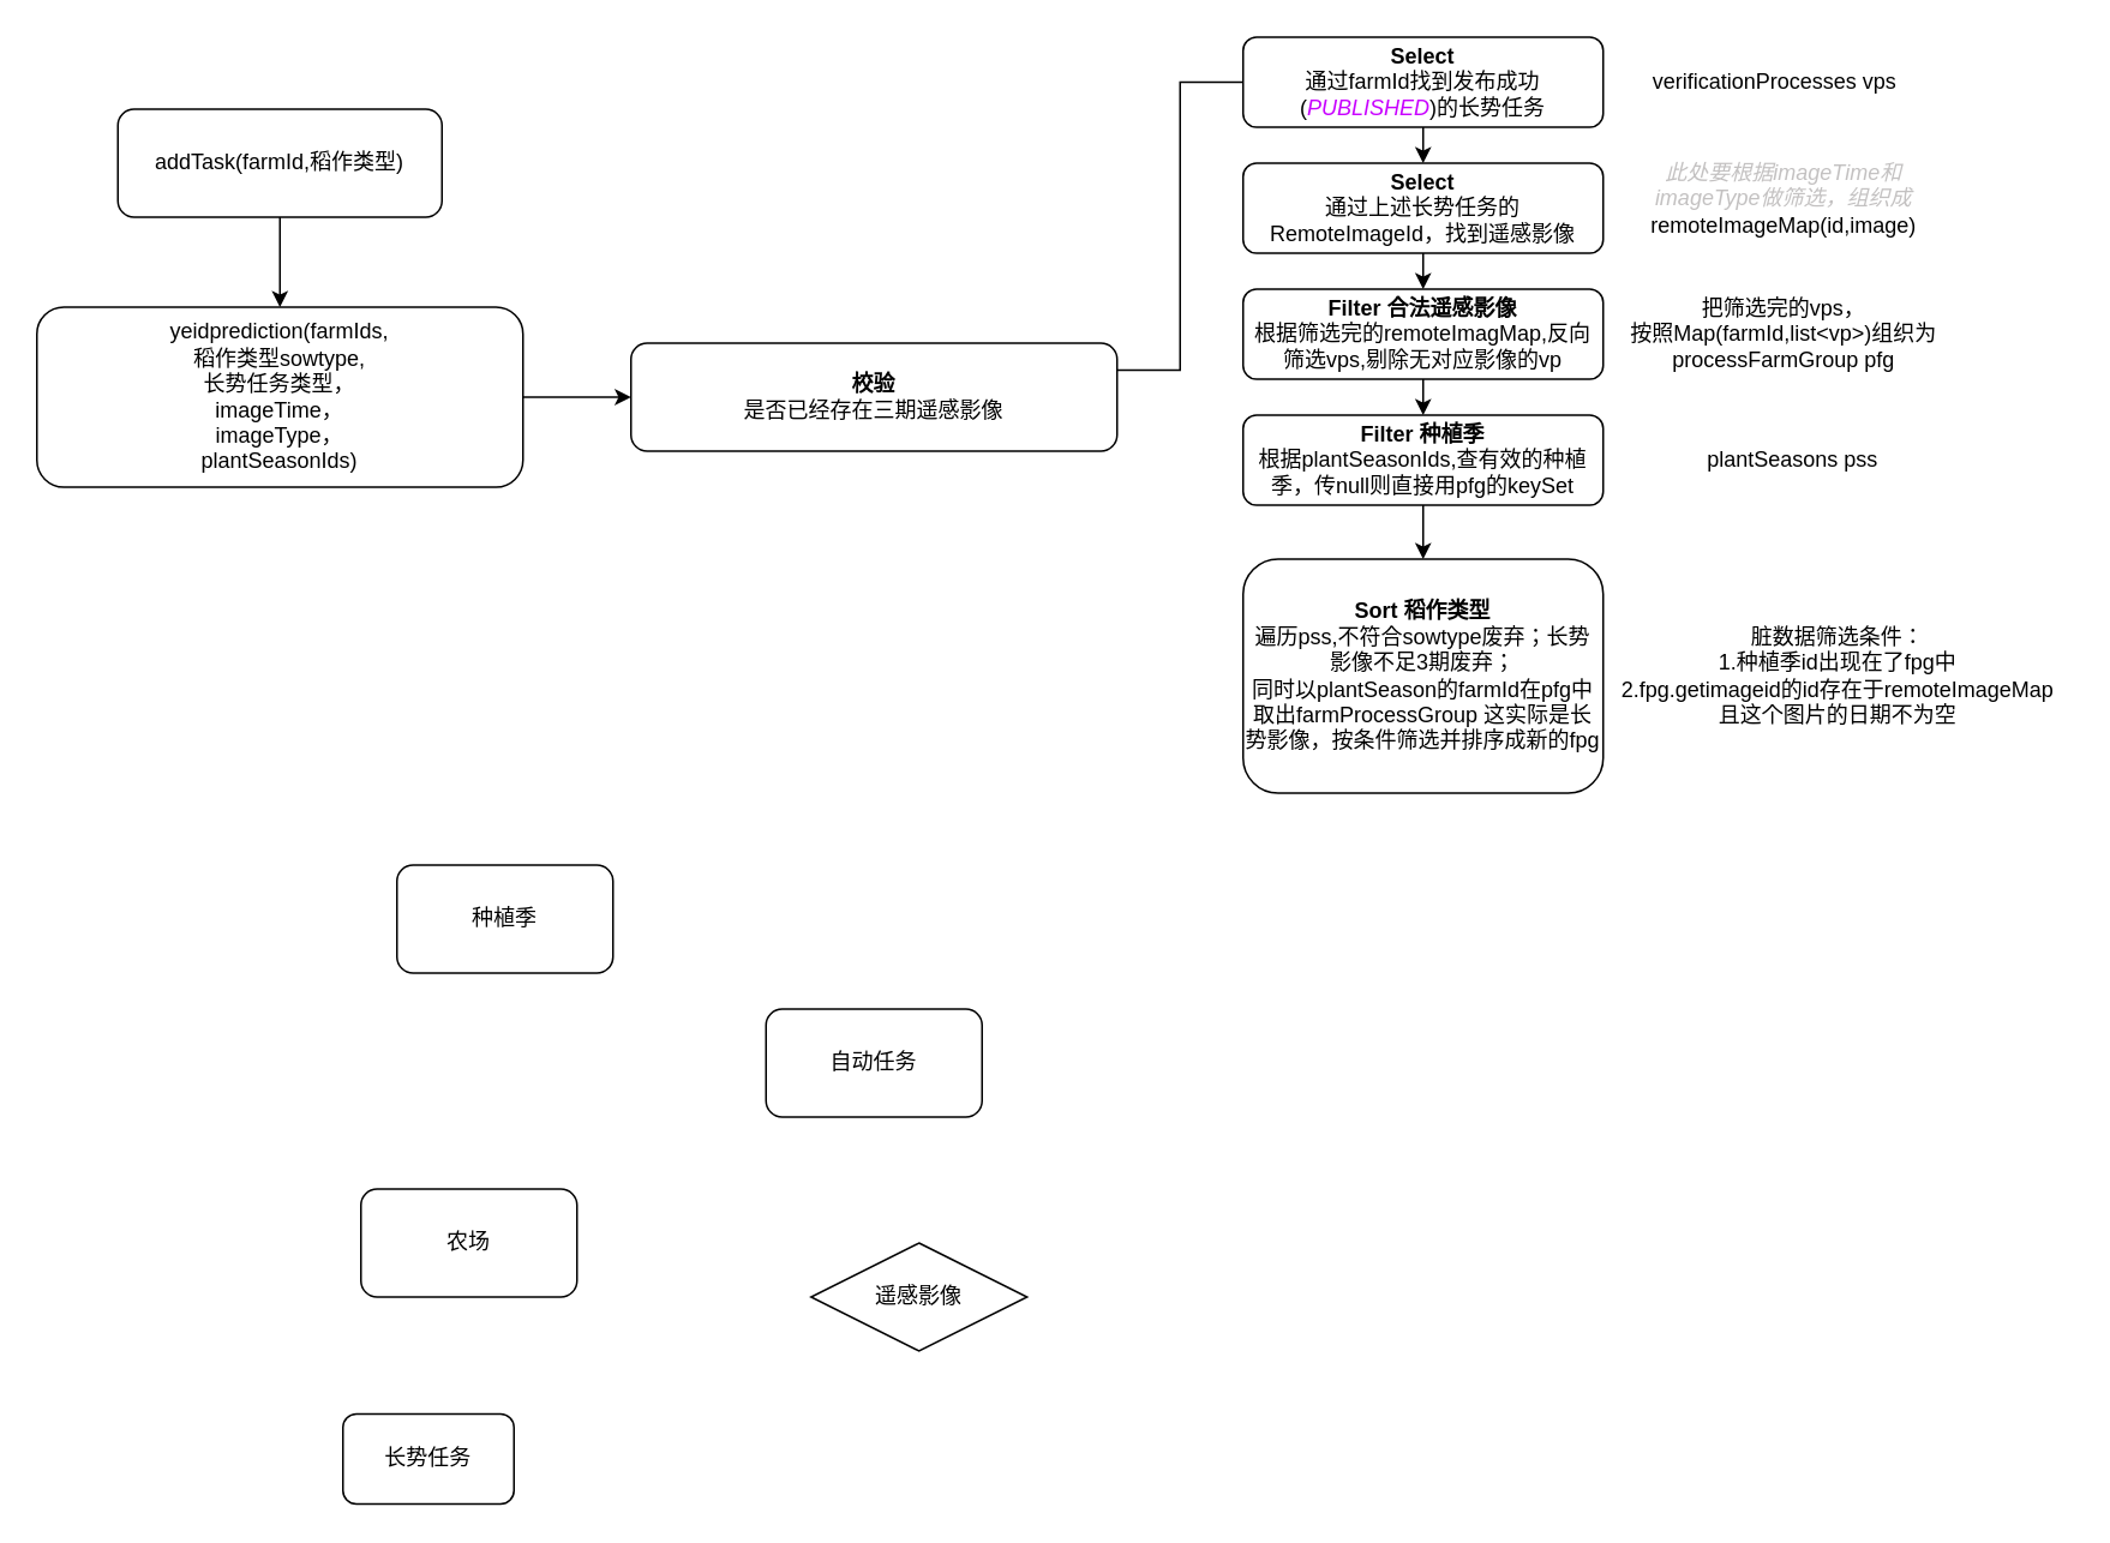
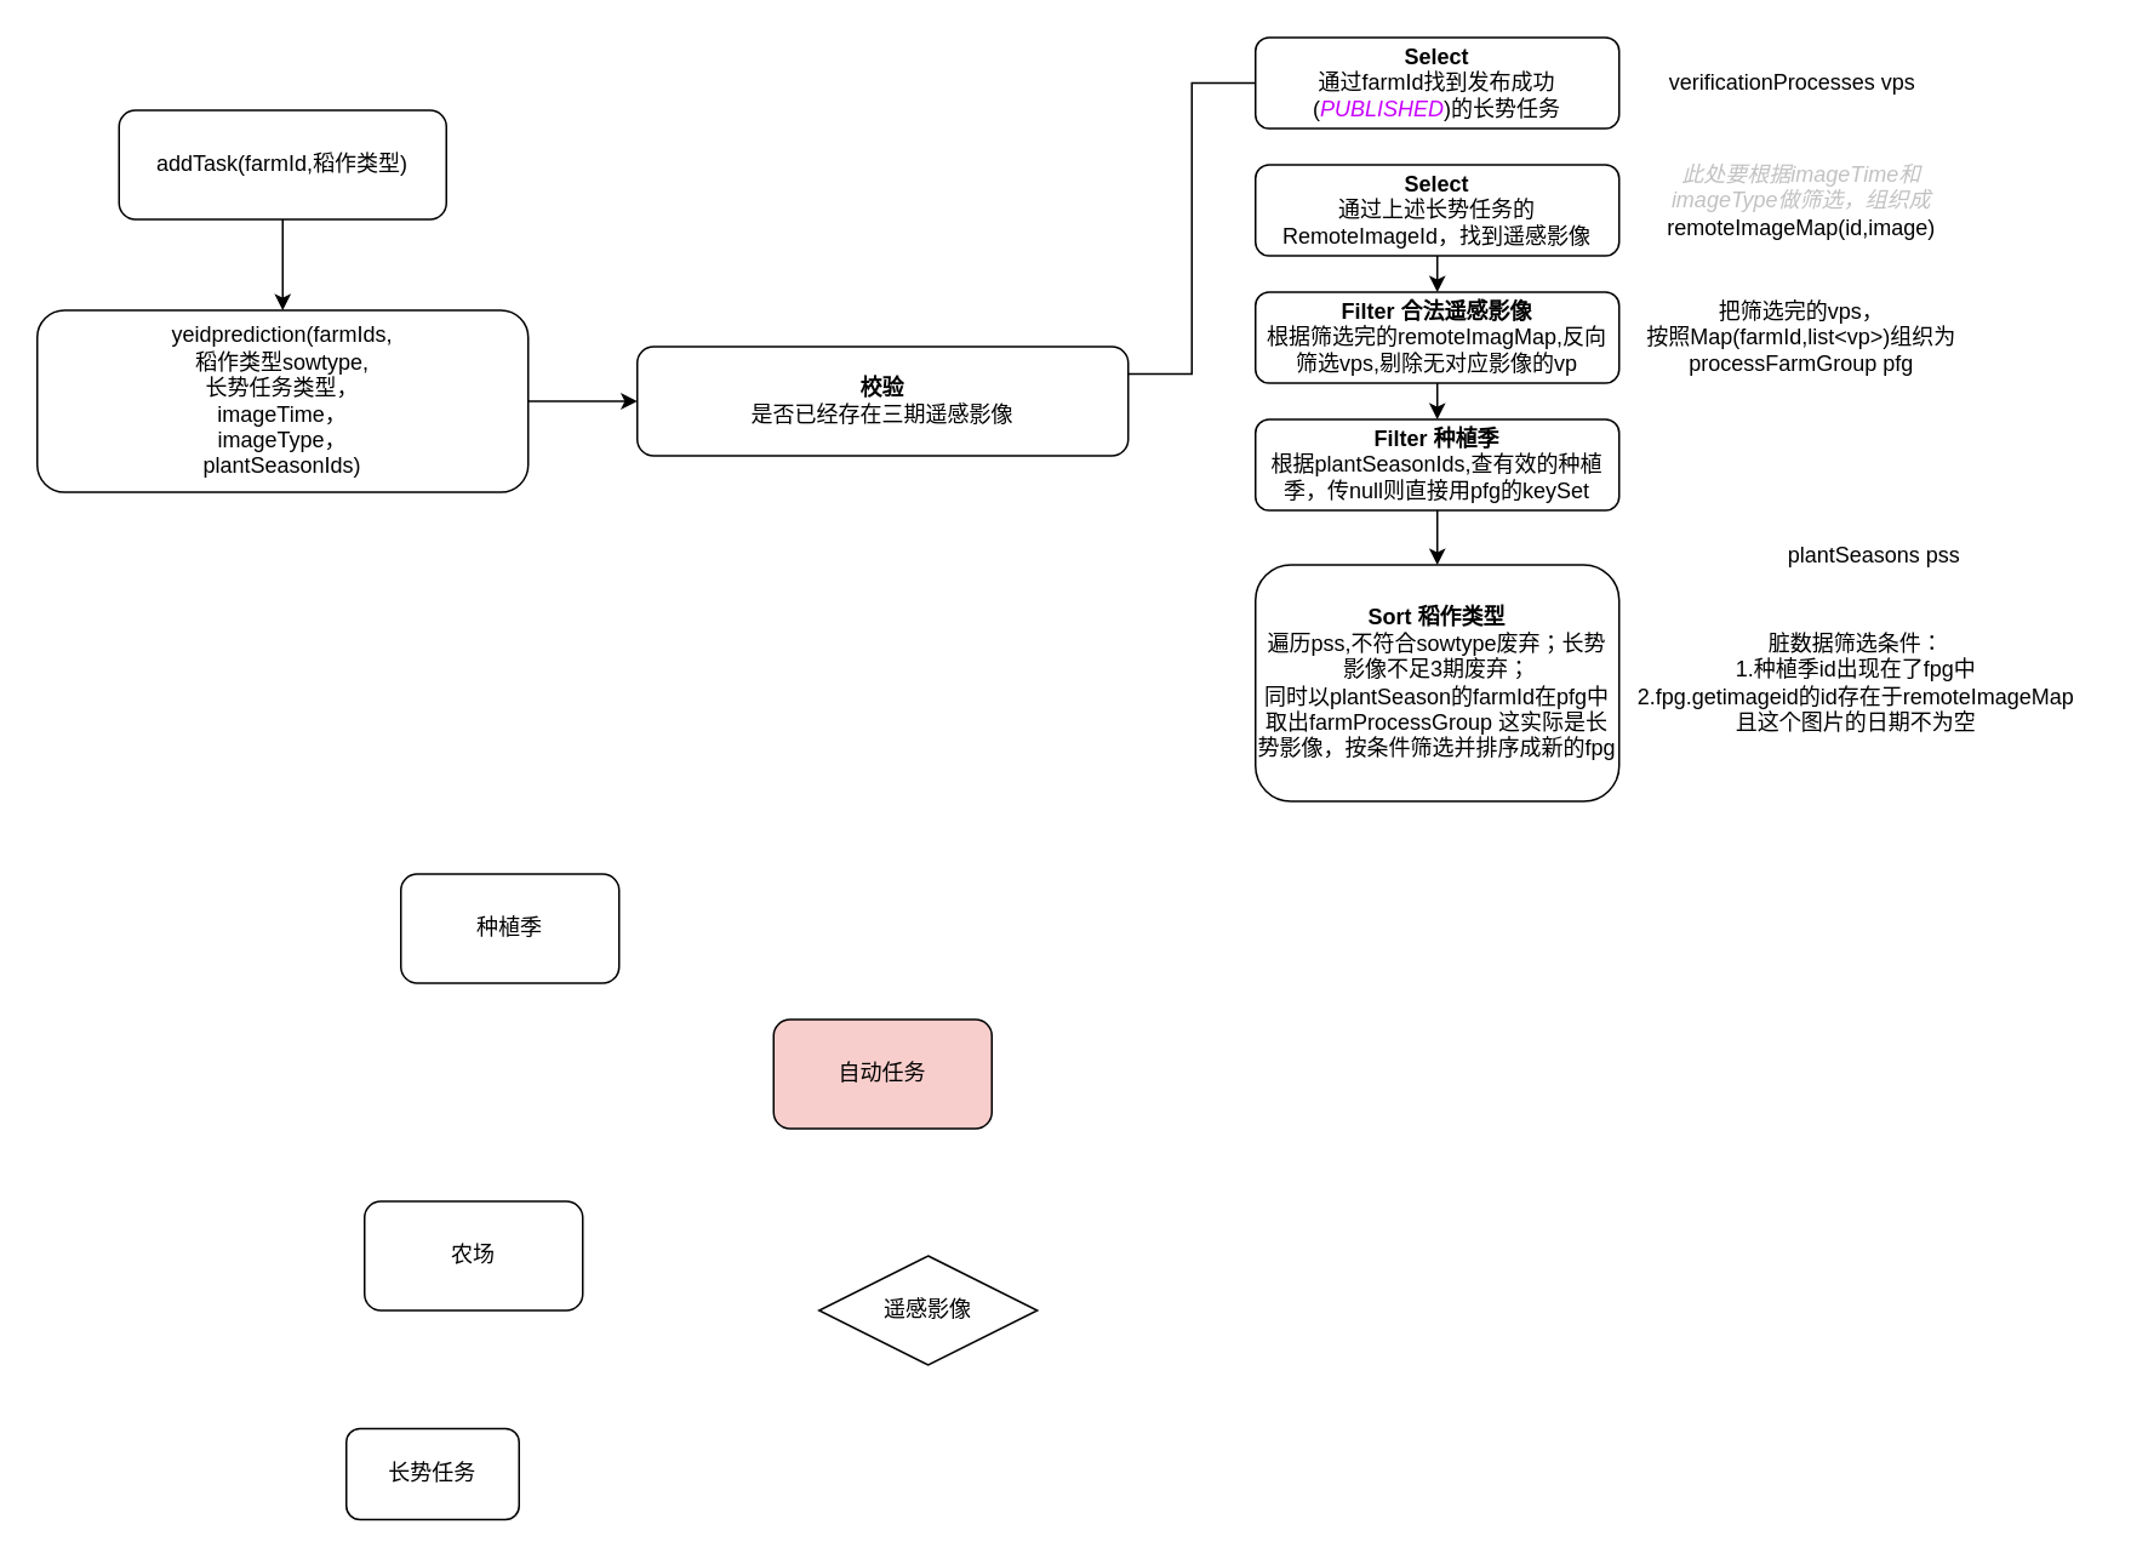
  <mxCell id="0" />
  <mxCell id="1" parent="0" />
  <mxCell id="2" style="edgeStyle=orthogonalEdgeStyle;rounded=0;orthogonalLoop=1;jettySize=auto;html=1;exitX=0.5;exitY=1;exitDx=0;exitDy=0;entryX=0.5;entryY=0;entryDx=0;entryDy=0;" edge="1" parent="1" source="3" target="5"><mxGeometry relative="1" as="geometry" /></mxCell>
  <mxCell id="3" value="addTask(farmId,稻作类型)" style="rounded=1;whiteSpace=wrap;html=1;" vertex="1" parent="1"><mxGeometry x="65" y="60" width="180" height="60" as="geometry" /></mxCell>
  <mxCell id="4" style="edgeStyle=orthogonalEdgeStyle;rounded=0;orthogonalLoop=1;jettySize=auto;html=1;exitX=1;exitY=0.5;exitDx=0;exitDy=0;entryX=0;entryY=0.5;entryDx=0;entryDy=0;" edge="1" parent="1" source="5" target="7"><mxGeometry relative="1" as="geometry" /></mxCell>
  <mxCell id="5" value="yeidprediction(farmIds,&lt;div&gt;稻作类型sowtype,&lt;/div&gt;&lt;div&gt;长势任务类型，&lt;/div&gt;&lt;div&gt;imageTime，&lt;/div&gt;&lt;div&gt;imageType，&lt;/div&gt;&lt;div&gt;plantSeasonIds)&lt;/div&gt;" style="rounded=1;whiteSpace=wrap;html=1;" vertex="1" parent="1"><mxGeometry x="20" y="170" width="270" height="100" as="geometry" /></mxCell>
  <mxCell id="6" style="edgeStyle=orthogonalEdgeStyle;rounded=0;orthogonalLoop=1;jettySize=auto;html=1;exitX=1;exitY=0.25;exitDx=0;exitDy=0;entryX=0;entryY=0.5;entryDx=0;entryDy=0;endArrow=none;" edge="1" parent="1" source="7" target="9"><mxGeometry relative="1" as="geometry" /></mxCell>
  <mxCell id="7" value="&lt;b&gt;校验&lt;/b&gt;&lt;br&gt;是否已经存在三期遥感影像" style="rounded=1;whiteSpace=wrap;html=1;" vertex="1" parent="1"><mxGeometry x="350" y="190" width="270" height="60" as="geometry" /></mxCell>
- <mxCell id="8" style="edgeStyle=orthogonalEdgeStyle;rounded=0;orthogonalLoop=1;jettySize=auto;html=1;exitX=0.5;exitY=1;exitDx=0;exitDy=0;entryX=0.5;entryY=0;entryDx=0;entryDy=0;" edge="1" parent="1" source="9" target="11"><mxGeometry relative="1" as="geometry" /></mxCell>
  <mxCell id="9" value="&lt;b&gt;Select&lt;/b&gt;&lt;br&gt;通过farmId找到发布成功(&lt;i&gt;&lt;font color=&quot;#c800ff&quot;&gt;PUBLISHED&lt;/font&gt;&lt;/i&gt;)的长势任务" style="rounded=1;whiteSpace=wrap;html=1;" vertex="1" parent="1"><mxGeometry x="690" y="20" width="200" height="50" as="geometry" /></mxCell>
  <mxCell id="10" style="edgeStyle=orthogonalEdgeStyle;rounded=0;orthogonalLoop=1;jettySize=auto;html=1;exitX=0.5;exitY=1;exitDx=0;exitDy=0;entryX=0.5;entryY=0;entryDx=0;entryDy=0;" edge="1" parent="1" source="11" target="15"><mxGeometry relative="1" as="geometry" /></mxCell>
  <mxCell id="11" value="&lt;b&gt;Select&lt;/b&gt;&lt;br&gt;通过上述长势任务的RemoteImageId，找到遥感影像" style="rounded=1;whiteSpace=wrap;html=1;" vertex="1" parent="1"><mxGeometry x="690" y="90" width="200" height="50" as="geometry" /></mxCell>
  <mxCell id="12" value="&lt;font color=&quot;#c3c1c1&quot;&gt;&lt;span&gt;此处要根据imageTime和&lt;br&gt;imageType做筛选，组织成&lt;br&gt;&lt;/span&gt;&lt;/font&gt;&lt;div&gt;&lt;font style=&quot;font-style: normal;&quot;&gt;remoteImageMap(id,image)&lt;/font&gt;&lt;/div&gt;" style="text;html=1;align=center;verticalAlign=middle;resizable=0;points=[];autosize=1;strokeColor=none;fillColor=none;fontStyle=2" vertex="1" parent="1"><mxGeometry x="905" y="80" width="170" height="60" as="geometry" /></mxCell>
  <mxCell id="13" value="verificationProcesses vps" style="text;html=1;align=center;verticalAlign=middle;resizable=0;points=[];autosize=1;strokeColor=none;fillColor=none;" vertex="1" parent="1"><mxGeometry x="905" y="30" width="160" height="30" as="geometry" /></mxCell>
  <mxCell id="14" style="edgeStyle=orthogonalEdgeStyle;rounded=0;orthogonalLoop=1;jettySize=auto;html=1;exitX=0.5;exitY=1;exitDx=0;exitDy=0;entryX=0.5;entryY=0;entryDx=0;entryDy=0;" edge="1" parent="1" source="15" target="18"><mxGeometry relative="1" as="geometry" /></mxCell>
  <mxCell id="15" value="&lt;b&gt;Filter 合法遥感影像&lt;/b&gt;&lt;br&gt;根据筛选完的remoteImagMap,反向筛选vps,剔除无对应影像的vp" style="rounded=1;whiteSpace=wrap;html=1;" vertex="1" parent="1"><mxGeometry x="690" y="160" width="200" height="50" as="geometry" /></mxCell>
  <mxCell id="16" value="把筛选完的vps，&lt;div&gt;按照Map(farmId,list&amp;lt;vp&amp;gt;)组织为&lt;br&gt;processFarmGroup pfg&lt;/div&gt;" style="text;html=1;align=center;verticalAlign=middle;resizable=0;points=[];autosize=1;strokeColor=none;fillColor=none;" vertex="1" parent="1"><mxGeometry x="895" y="155" width="190" height="60" as="geometry" /></mxCell>
  <mxCell id="17" style="edgeStyle=orthogonalEdgeStyle;rounded=0;orthogonalLoop=1;jettySize=auto;html=1;exitX=0.5;exitY=1;exitDx=0;exitDy=0;entryX=0.5;entryY=0;entryDx=0;entryDy=0;" edge="1" parent="1" source="18" target="19"><mxGeometry relative="1" as="geometry" /></mxCell>
  <mxCell id="18" value="&lt;b&gt;Filter 种植季&lt;/b&gt;&lt;br&gt;根据plantSeasonIds,查有效的种植季，传null则直接用pfg的keySet" style="rounded=1;whiteSpace=wrap;html=1;" vertex="1" parent="1"><mxGeometry x="690" y="230" width="200" height="50" as="geometry" /></mxCell>
  <mxCell id="19" value="&lt;b&gt;Sort 稻作类型&lt;/b&gt;&lt;br&gt;遍历pss,不符合sowtype废弃；长势影像不足3期废弃；&lt;div&gt;同时以plantSeason的farmId在pfg中取出farmProcessGroup 这实际是长势影像，按条件筛选并排序成新的fpg&lt;/div&gt;" style="rounded=1;whiteSpace=wrap;html=1;" vertex="1" parent="1"><mxGeometry x="690" y="310" width="200" height="130" as="geometry" /></mxCell>
- <mxCell id="20" value="plantSeasons pss" style="text;html=1;align=center;verticalAlign=middle;resizable=0;points=[];autosize=1;strokeColor=none;fillColor=none;" vertex="1" parent="1"><mxGeometry x="935" y="240" width="120" height="30" as="geometry" /></mxCell>
+ <mxCell id="20" value="plantSeasons pss" style="text;html=1;align=center;verticalAlign=middle;resizable=0;points=[];autosize=1;strokeColor=none;fillColor=none;" vertex="1" parent="1"><mxGeometry x="970" y="290" width="120" height="30" as="geometry" /></mxCell>
  <mxCell id="21" value="脏数据筛选条件：&lt;div&gt;1.种植季id出现在了fpg中&lt;/div&gt;&lt;div&gt;2.fpg.getimageid的id存在于remoteImageMap&lt;br&gt;且这个图片的日期不为空&lt;/div&gt;" style="text;html=1;align=center;verticalAlign=middle;resizable=0;points=[];autosize=1;strokeColor=none;fillColor=none;" vertex="1" parent="1"><mxGeometry x="890" y="340" width="260" height="70" as="geometry" /></mxCell>
  <mxCell id="22" value="种植季" style="rounded=1;whiteSpace=wrap;html=1;" vertex="1" parent="1"><mxGeometry x="220" y="480" width="120" height="60" as="geometry" /></mxCell>
  <mxCell id="23" value="农场" style="rounded=1;whiteSpace=wrap;html=1;" vertex="1" parent="1"><mxGeometry x="200" y="660" width="120" height="60" as="geometry" /></mxCell>
  <mxCell id="24" value="长势任务" style="rounded=1;whiteSpace=wrap;html=1;" vertex="1" parent="1"><mxGeometry x="190" y="785" width="95" height="50" as="geometry" /></mxCell>
  <mxCell id="25" value="遥感影像" style="rhombus;whiteSpace=wrap;html=1;" vertex="1" parent="1"><mxGeometry x="450" y="690" width="120" height="60" as="geometry" /></mxCell>
- <mxCell id="26" value="自动任务" style="rounded=1;whiteSpace=wrap;html=1;" vertex="1" parent="1"><mxGeometry x="425" y="560" width="120" height="60" as="geometry" /></mxCell>
+ <mxCell id="26" value="自动任务" style="rounded=1;whiteSpace=wrap;html=1;fillColor=#f8cecc;" vertex="1" parent="1"><mxGeometry x="425" y="560" width="120" height="60" as="geometry" /></mxCell>
